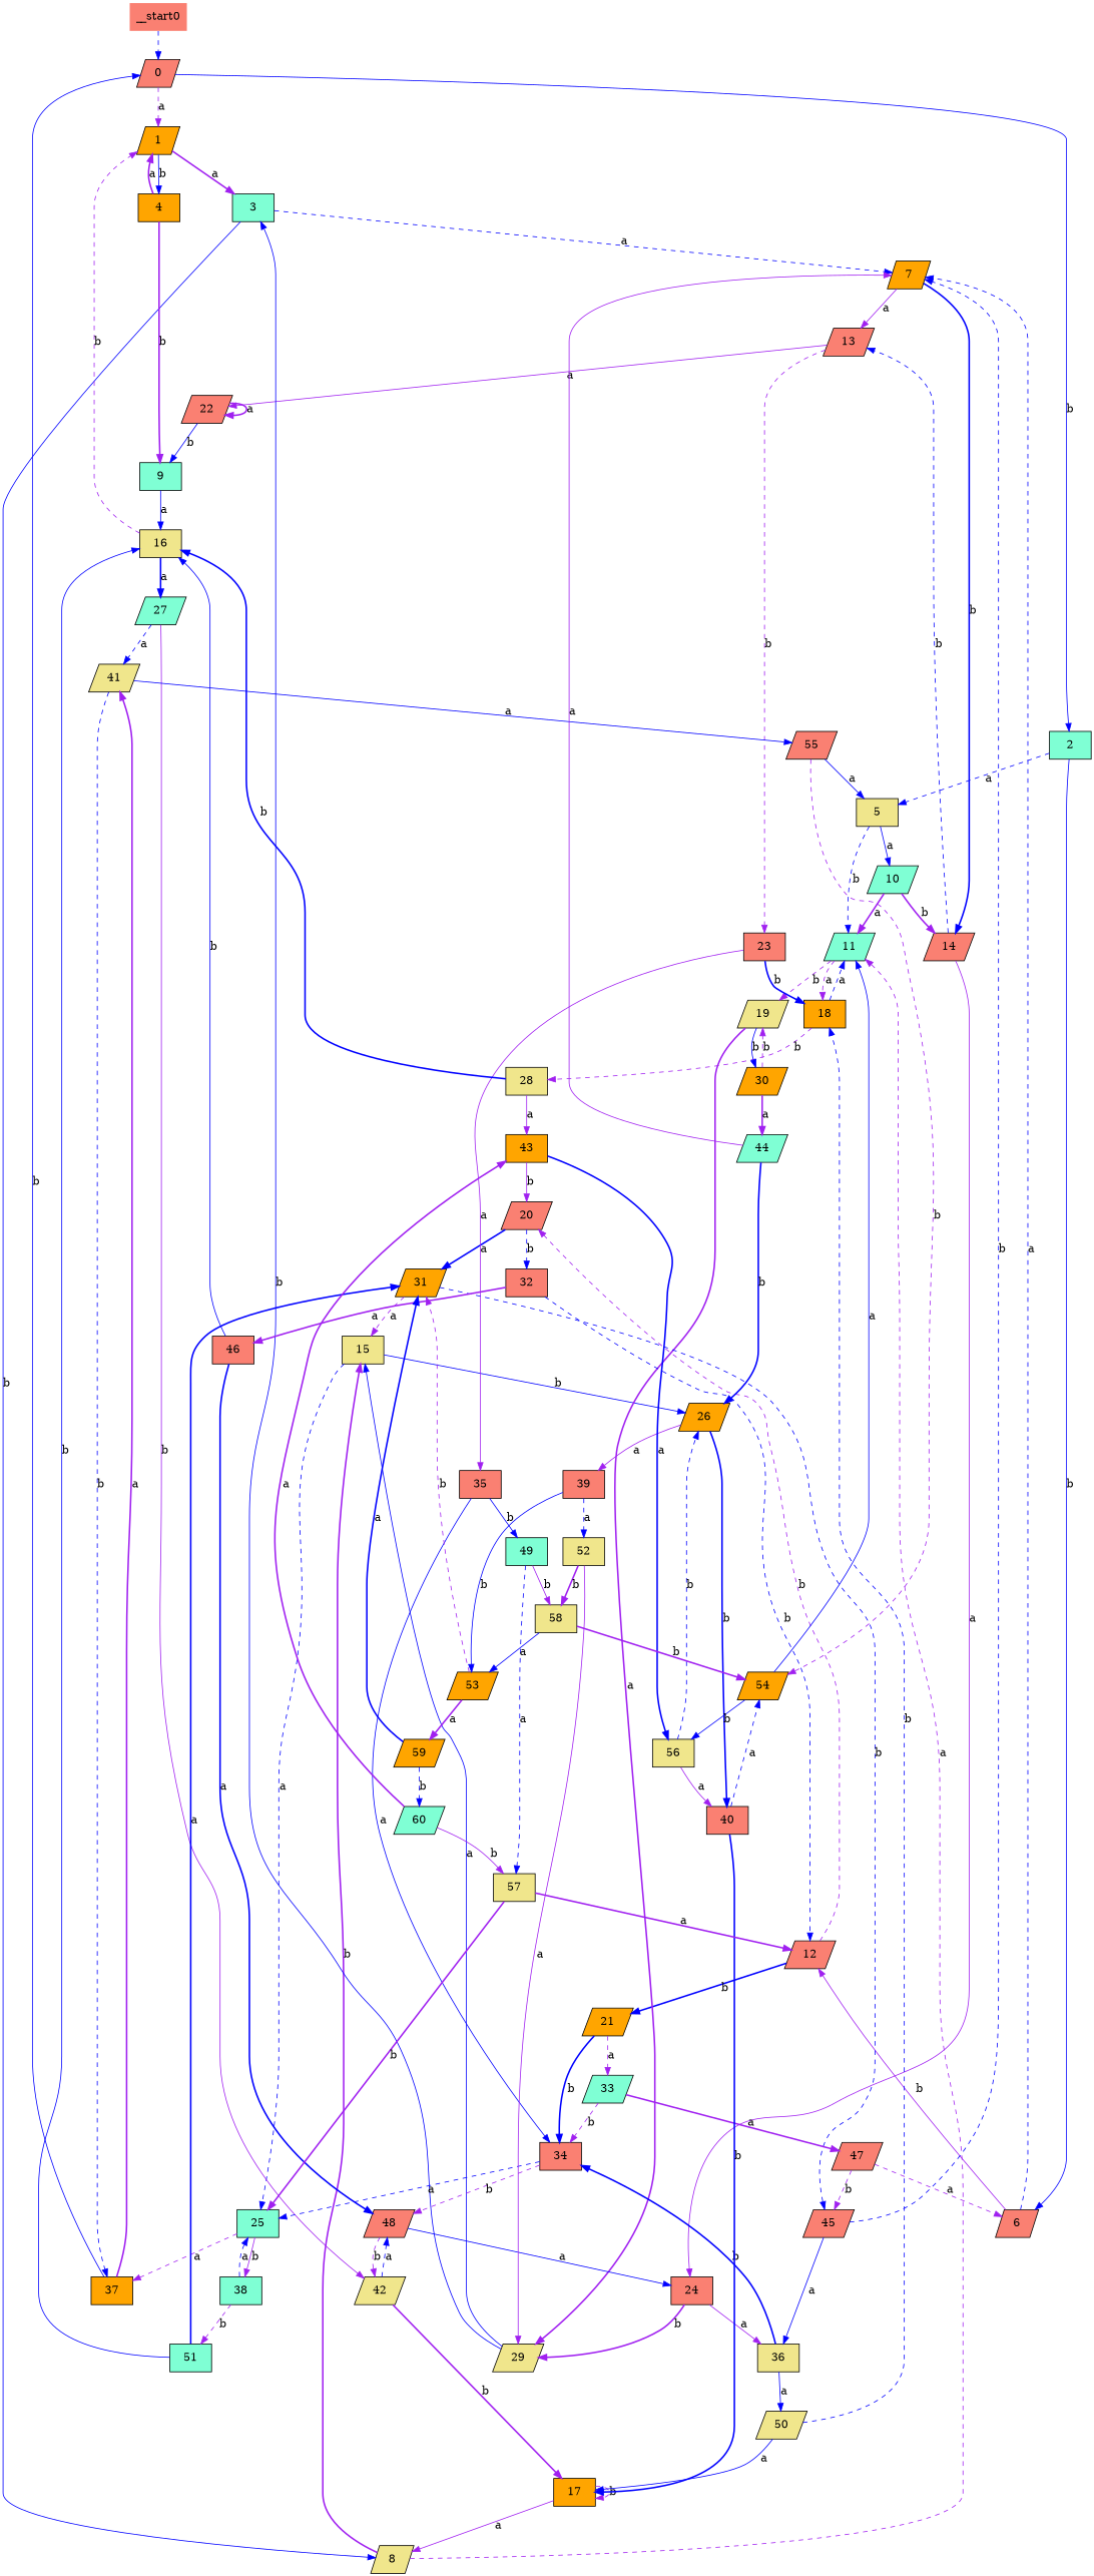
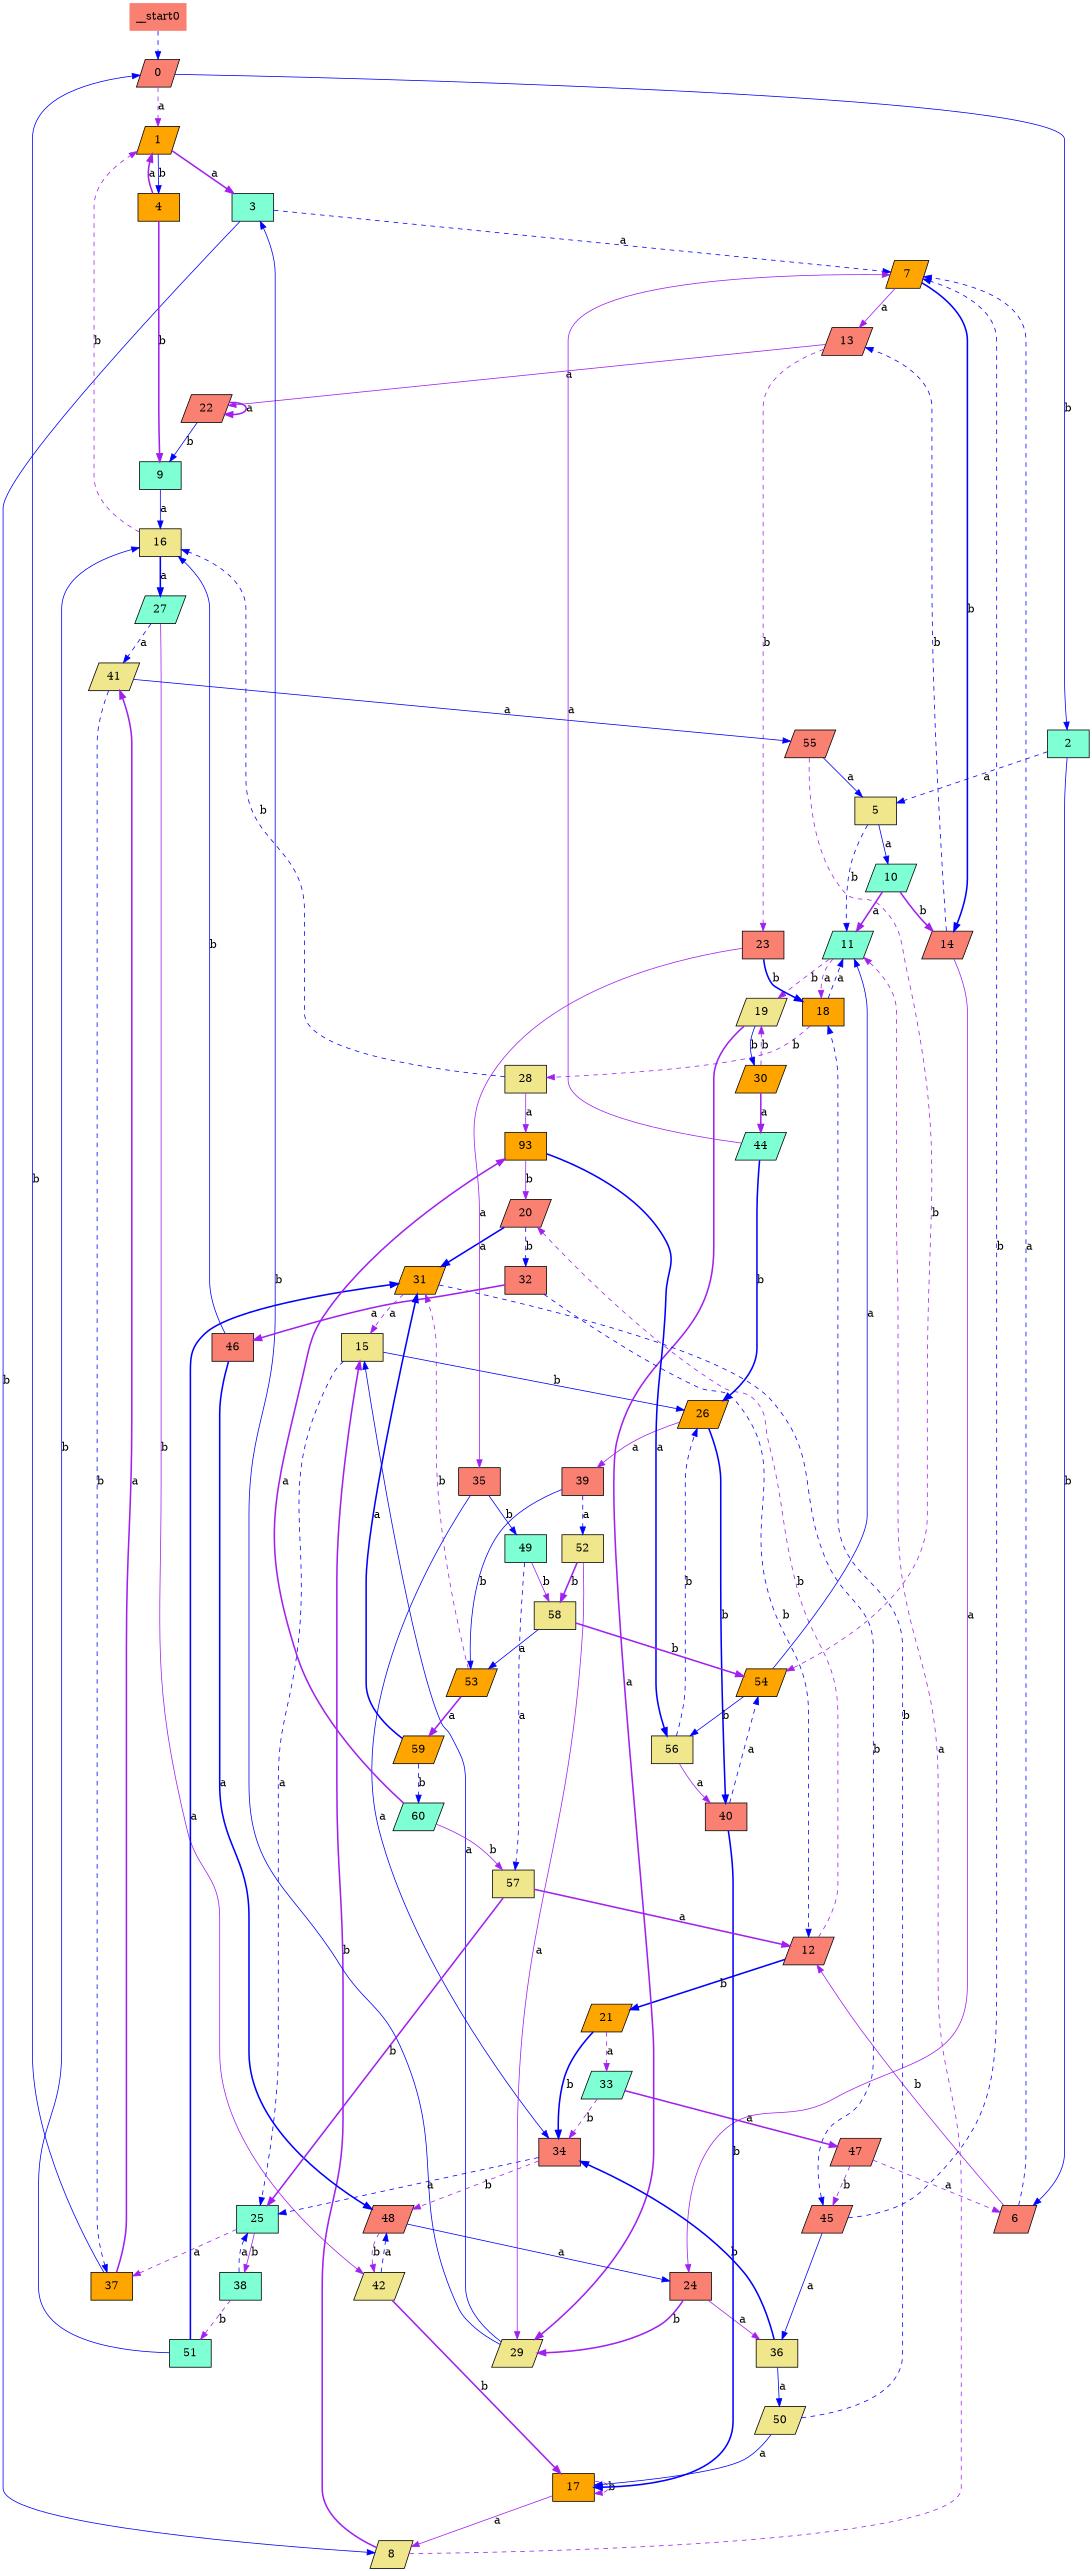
  digraph {
    node [fillcolor=salmon shape=parallelogram style=filled]
    edge [color=blue style=dashed]
    __start0 [shape=none]
    0
    1 [fillcolor=orange]
    2 [fillcolor=aquamarine shape=box]
    3 [fillcolor=aquamarine shape=box]
    4 [fillcolor=orange shape=box]
    5 [fillcolor=khaki shape=box]
    6
    7 [fillcolor=orange]
    8 [fillcolor=khaki]
    9 [fillcolor=aquamarine shape=box]
    10 [fillcolor=aquamarine]
    11 [fillcolor=aquamarine]
    12
    13
    14
    15 [fillcolor=khaki shape=box]
    16 [fillcolor=khaki shape=box]
    18 [fillcolor=orange shape=box]
    19 [fillcolor=khaki]
    20
    21 [fillcolor=orange]
    22
    23 [shape=box]
    24 [shape=box]
    25 [fillcolor=aquamarine shape=box]
    26 [fillcolor=orange]
    27 [fillcolor=aquamarine]
    17 [fillcolor=orange shape=box]
    28 [fillcolor=khaki shape=box]
    29 [fillcolor=khaki]
    30 [fillcolor=orange]
    31 [fillcolor=orange]
    32 [shape=box]
    33 [fillcolor=aquamarine]
    34 [shape=box]
    35 [shape=box]
    36 [fillcolor=khaki shape=box]
    37 [fillcolor=orange shape=box]
    38 [fillcolor=aquamarine shape=box]
    39 [shape=box]
    40 [shape=box]
    41 [fillcolor=khaki]
    42 [fillcolor=khaki]
-   43 [fillcolor=orange shape=box]
+   43 [fillcolor=orange shape=box label=93]
    44 [fillcolor=aquamarine]
    45
    46 [shape=box]
    47
    48
    49 [fillcolor=aquamarine shape=box]
    50 [fillcolor=khaki]
    51 [fillcolor=aquamarine shape=box]
    52 [fillcolor=khaki shape=box]
    53 [fillcolor=orange]
    54 [fillcolor=orange]
    55
    56 [fillcolor=khaki shape=box]
    57 [fillcolor=khaki shape=box]
    58 [fillcolor=khaki shape=box]
    59 [fillcolor=orange]
    60 [fillcolor=aquamarine]
    __start0 -> 0
    0 -> 1 [color=purple label=a]
    0 -> 2 [label=b style=solid]
    1 -> 3 [color=purple label=a style=bold]
    1 -> 4 [label=b style=solid]
    2 -> 5 [label=a]
    2 -> 6 [label=b style=solid]
    3 -> 7 [label=a]
    3 -> 8 [label=b style=solid]
    4 -> 1 [color=purple label=a style=bold]
    4 -> 9 [color=purple label=b style=bold]
    5 -> 10 [label=a style=solid]
    5 -> 11 [label=b]
    6 -> 7 [label=a]
    6 -> 12 [color=purple label=b style=solid]
    7 -> 13 [color=purple label=a style=solid]
    7 -> 14 [label=b style=bold]
    8 -> 11 [color=purple label=a]
    8 -> 15 [color=purple label=b style=bold]
    9 -> 16 [label=a style=solid]
    10 -> 11 [color=purple label=a style=bold]
    10 -> 14 [color=purple label=b style=bold]
    11 -> 18 [color=purple label=a]
    11 -> 19 [color=purple label=b]
    12 -> 20 [color=purple label=b]
    12 -> 21 [label=b style=bold]
    13 -> 22 [color=purple label=a style=solid]
    13 -> 23 [color=purple label=b]
    14 -> 13 [label=b]
    14 -> 24 [color=purple label=a style=solid]
    15 -> 25 [label=a]
    15 -> 26 [label=b style=solid]
    16 -> 1 [color=purple label=b]
    16 -> 27 [label=a style=bold]
    18 -> 11 [label=a]
    18 -> 28 [color=purple label=b]
    19 -> 29 [color=purple label=a style=bold]
    19 -> 30 [label=b style=solid]
    20 -> 31 [label=a style=bold]
    20 -> 32 [label=b]
    21 -> 33 [color=purple label=a]
    21 -> 34 [label=b style=bold]
    22 -> 9 [label=b style=solid]
    22 -> 22 [color=purple label=a style=bold]
    23 -> 18 [label=b style=bold]
    23 -> 35 [color=purple label=a style=solid]
    24 -> 29 [color=purple label=b style=bold]
    24 -> 36 [color=purple label=a style=solid]
    25 -> 37 [color=purple label=a]
    25 -> 38 [color=purple label=b style=solid]
    26 -> 39 [color=purple label=a style=solid]
    26 -> 40 [label=b style=bold]
    27 -> 41 [label=a]
    27 -> 42 [color=purple label=b style=solid]
    17 -> 8 [color=purple label=a style=solid]
    17 -> 17 [color=purple label=b]
-   28 -> 16 [label=b style=bold]
+   28 -> 16 [label=b]
    28 -> 43 [color=purple label=a style=solid]
    29 -> 3 [label=b style=solid]
    29 -> 15 [label=a style=solid]
    30 -> 19 [color=purple label=b]
    30 -> 44 [color=purple label=a style=bold]
    31 -> 15 [color=purple label=a]
    31 -> 45 [label=b]
    32 -> 12 [label=b]
    32 -> 46 [color=purple label=a style=bold]
    33 -> 34 [color=purple label=b]
    33 -> 47 [color=purple label=a style=bold]
    34 -> 25 [label=a]
    34 -> 48 [color=purple label=b]
    35 -> 34 [label=a style=solid]
    35 -> 49 [label=b style=solid]
    36 -> 34 [label=b style=bold]
    36 -> 50 [label=a style=solid]
    37 -> 0 [label=b style=solid]
    37 -> 41 [color=purple label=a style=bold]
    38 -> 25 [label=a]
    38 -> 51 [color=purple label=b]
    39 -> 52 [label=a]
    39 -> 53 [label=b style=solid]
    40 -> 17 [label=b style=bold]
    40 -> 54 [label=a]
    41 -> 37 [label=b]
    41 -> 55 [label=a style=solid]
    42 -> 17 [color=purple label=b style=bold]
    42 -> 48 [label=a]
    43 -> 20 [color=purple label=b style=solid]
    43 -> 56 [label=a style=bold]
    44 -> 7 [color=purple label=a style=solid]
    44 -> 26 [label=b style=bold]
    45 -> 7 [label=b]
    45 -> 36 [label=a style=solid]
    46 -> 16 [label=b style=solid]
    46 -> 48 [label=a style=bold]
    47 -> 6 [color=purple label=a]
    47 -> 45 [color=purple label=b]
    48 -> 24 [label=a style=solid]
    48 -> 42 [color=purple label=b]
    49 -> 57 [label=a]
    49 -> 58 [color=purple label=b style=solid]
    50 -> 18 [label=b]
    50 -> 17 [label=a style=solid]
    51 -> 16 [label=b style=solid]
    51 -> 31 [label=a style=bold]
    52 -> 29 [color=purple label=a style=solid]
    52 -> 58 [color=purple label=b style=bold]
    53 -> 31 [color=purple label=b]
    53 -> 59 [color=purple label=a style=bold]
    54 -> 11 [label=a style=solid]
    54 -> 56 [label=b style=solid]
    55 -> 5 [label=a style=solid]
    55 -> 54 [color=purple label=b]
    56 -> 26 [label=b]
    56 -> 40 [color=purple label=a style=solid]
    57 -> 12 [color=purple label=a style=bold]
    57 -> 25 [color=purple label=b style=bold]
    58 -> 53 [label=a style=solid]
    58 -> 54 [color=purple label=b style=bold]
    59 -> 31 [label=a style=bold]
    59 -> 60 [label=b]
    60 -> 43 [color=purple label=a style=bold]
    60 -> 57 [color=purple label=b style=solid]
  }
